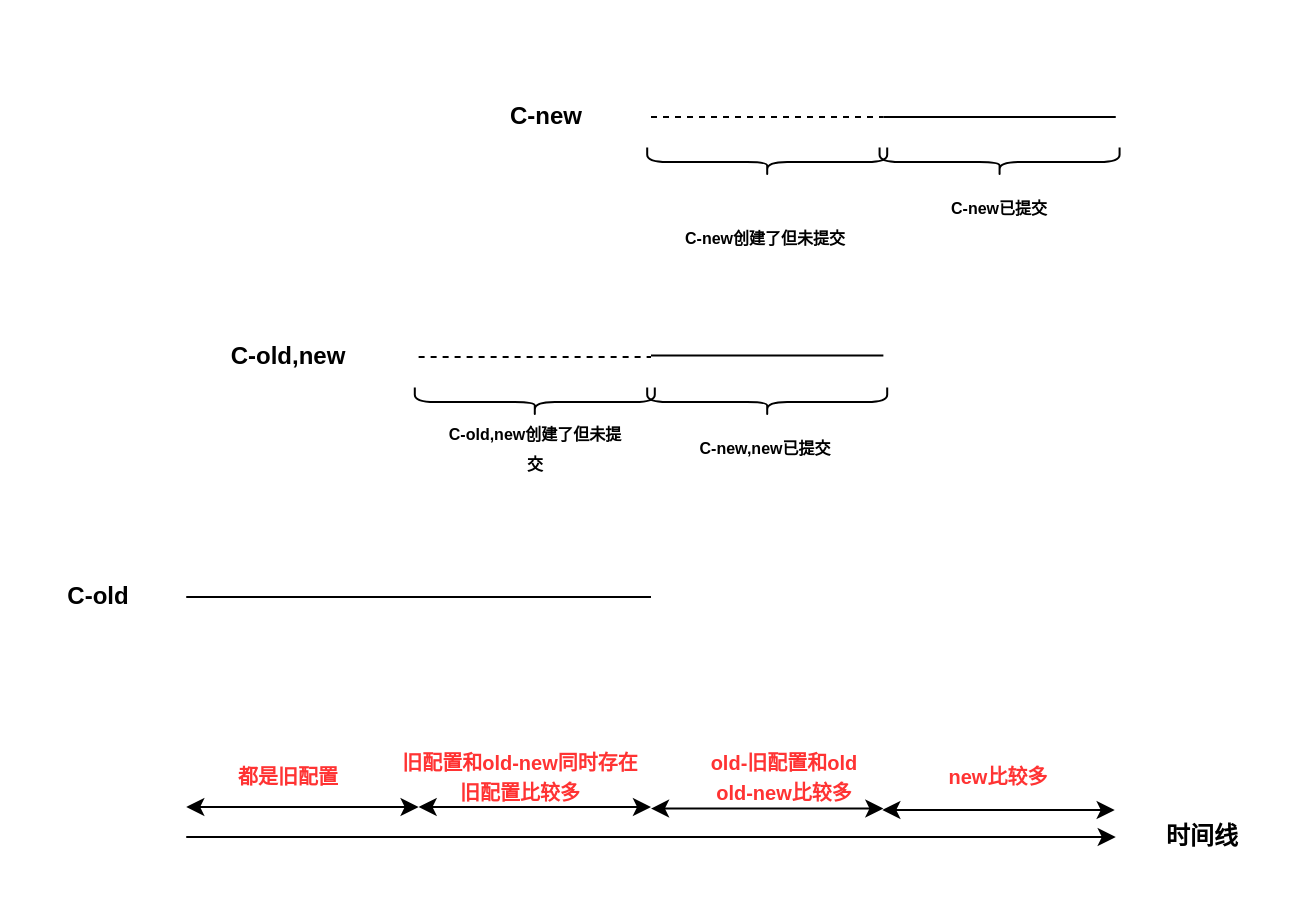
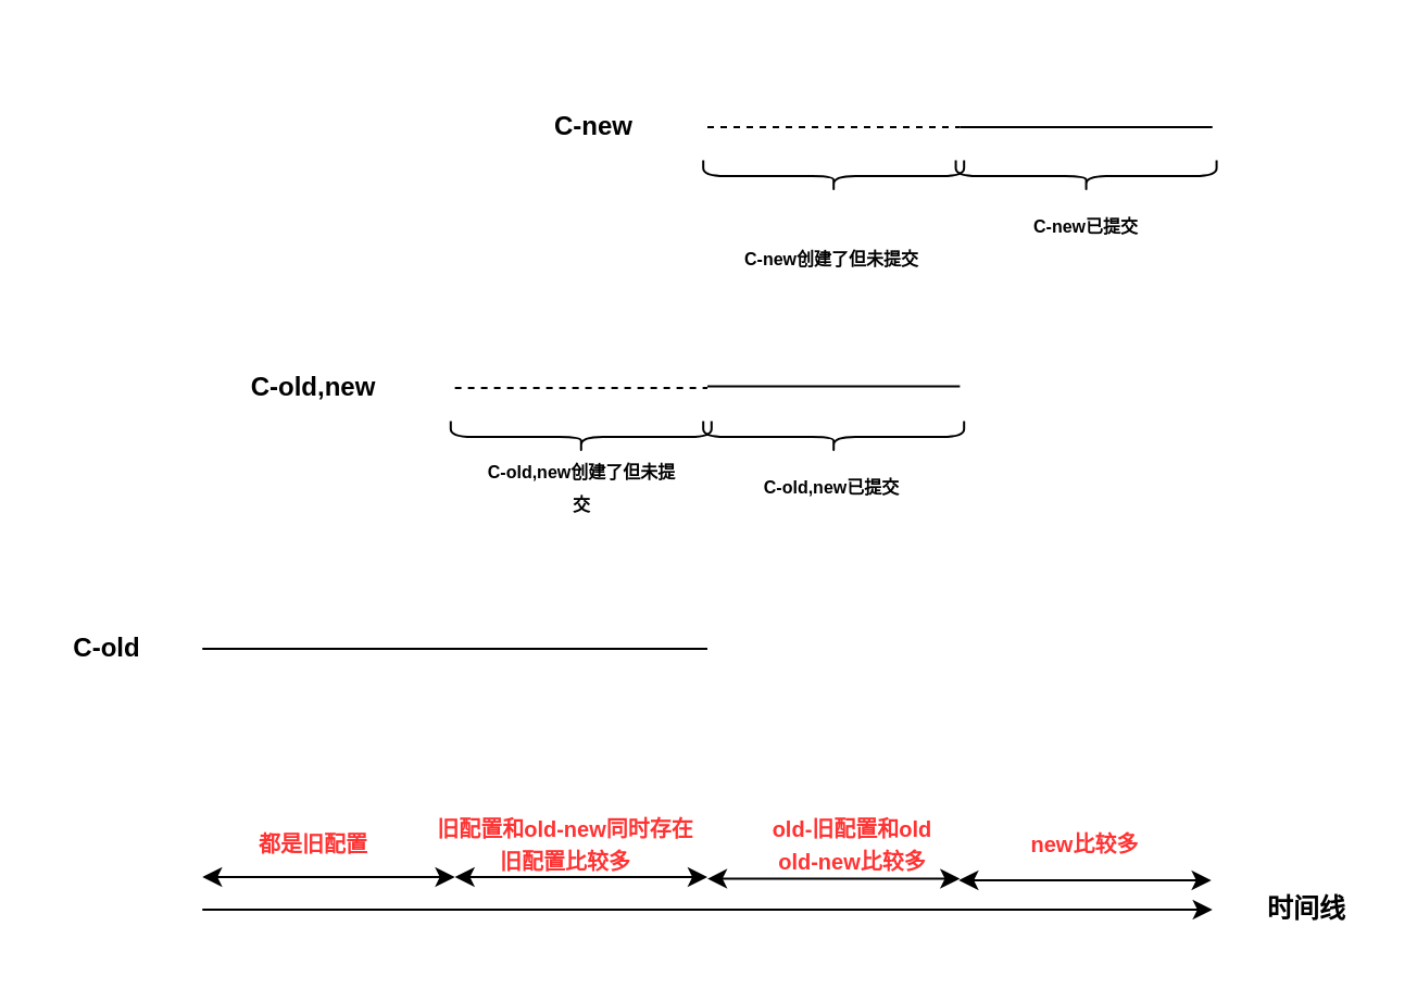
  <mxCell id="0" />
  <mxCell id="1" parent="0" />
  <mxCell id="2" value="" style="endArrow=none;html=1;" parent="1" edge="1"><mxGeometry x="70" y="110" width="50" height="50" as="geometry"><mxPoint x="92.619" y="298" as="sourcePoint" /><mxPoint x="325" y="298" as="targetPoint" /></mxGeometry></mxCell>
  <mxCell id="3" value="&lt;b&gt;C-old&lt;/b&gt;" style="text;html=1;strokeColor=none;fillColor=none;align=center;verticalAlign=middle;whiteSpace=wrap;rounded=0;" parent="1" vertex="1"><mxGeometry x="20" y="283" width="58.095" height="30.0" as="geometry" /></mxCell>
  <mxCell id="4" value="" style="endArrow=none;html=1;dashed=1;" parent="1" edge="1"><mxGeometry x="70" y="110" width="50" height="50" as="geometry"><mxPoint x="208.81" y="178" as="sourcePoint" /><mxPoint x="325" y="178" as="targetPoint" /></mxGeometry></mxCell>
  <mxCell id="5" value="&lt;b&gt;C-old,new&lt;/b&gt;" style="text;html=1;strokeColor=none;fillColor=none;align=center;verticalAlign=middle;whiteSpace=wrap;rounded=0;" parent="1" vertex="1"><mxGeometry x="92.619" y="163" width="101.667" height="30.0" as="geometry" /></mxCell>
  <mxCell id="6" value="" style="endArrow=none;html=1;" parent="1" edge="1"><mxGeometry x="70" y="110" width="50" height="50" as="geometry"><mxPoint x="325" y="177.25" as="sourcePoint" /><mxPoint x="441.19" y="177.25" as="targetPoint" /></mxGeometry></mxCell>
  <mxCell id="7" value="" style="shape=curlyBracket;whiteSpace=wrap;html=1;rounded=1;flipH=1;rotation=90;" parent="1" vertex="1"><mxGeometry x="259.643" y="140.5" width="14.524" height="120.0" as="geometry" /></mxCell>
  <mxCell id="8" value="&lt;b&gt;&lt;font style=&quot;font-size: 8px&quot;&gt;C-old,new创建了但未提交&lt;/font&gt;&lt;/b&gt;" style="text;html=1;strokeColor=none;fillColor=none;align=center;verticalAlign=middle;whiteSpace=wrap;rounded=0;" parent="1" vertex="1"><mxGeometry x="221.518" y="208" width="90.774" height="30.0" as="geometry" /></mxCell>
  <mxCell id="9" value="" style="shape=curlyBracket;whiteSpace=wrap;html=1;rounded=1;flipH=1;rotation=90;" parent="1" vertex="1"><mxGeometry x="375.833" y="140.5" width="14.524" height="120.0" as="geometry" /></mxCell>
- <mxCell id="10" value="&lt;b&gt;&lt;font style=&quot;font-size: 8px&quot;&gt;C-new,new已提交&lt;/font&gt;&lt;/b&gt;" style="text;html=1;strokeColor=none;fillColor=none;align=center;verticalAlign=middle;whiteSpace=wrap;rounded=0;" parent="1" vertex="1"><mxGeometry x="331.361" y="208" width="103.482" height="30.0" as="geometry" /></mxCell>
+ <mxCell id="10" value="&lt;b&gt;&lt;font style=&quot;font-size: 8px&quot;&gt;C-old,new已提交&lt;/font&gt;&lt;/b&gt;" style="text;html=1;strokeColor=none;fillColor=none;align=center;verticalAlign=middle;whiteSpace=wrap;rounded=0;" parent="1" vertex="1"><mxGeometry x="331.361" y="208" width="103.482" height="30.0" as="geometry" /></mxCell>
  <mxCell id="11" value="" style="endArrow=none;html=1;dashed=1;" parent="1" edge="1"><mxGeometry x="70" y="110" width="50" height="50" as="geometry"><mxPoint x="325" y="58" as="sourcePoint" /><mxPoint x="441.19" y="58" as="targetPoint" /></mxGeometry></mxCell>
  <mxCell id="12" value="" style="endArrow=none;html=1;" parent="1" edge="1"><mxGeometry x="70" y="110" width="50" height="50" as="geometry"><mxPoint x="441.19" y="58" as="sourcePoint" /><mxPoint x="557.381" y="58" as="targetPoint" /></mxGeometry></mxCell>
  <mxCell id="13" value="&lt;b&gt;C-new&lt;/b&gt;" style="text;html=1;strokeColor=none;fillColor=none;align=center;verticalAlign=middle;whiteSpace=wrap;rounded=0;" parent="1" vertex="1"><mxGeometry x="221.518" y="43" width="101.667" height="30.0" as="geometry" /></mxCell>
  <mxCell id="14" value="" style="shape=curlyBracket;whiteSpace=wrap;html=1;rounded=1;flipH=1;rotation=90;" parent="1" vertex="1"><mxGeometry x="375.833" y="20.5" width="14.524" height="120.0" as="geometry" /></mxCell>
  <mxCell id="15" value="" style="shape=curlyBracket;whiteSpace=wrap;html=1;rounded=1;flipH=1;rotation=90;" parent="1" vertex="1"><mxGeometry x="492.024" y="20.5" width="14.524" height="120.0" as="geometry" /></mxCell>
  <mxCell id="16" value="&lt;span style=&quot;font-size: 8px&quot;&gt;&lt;b&gt;C-new创建了但未提交&lt;/b&gt;&lt;/span&gt;" style="text;html=1;strokeColor=none;fillColor=none;align=center;verticalAlign=middle;whiteSpace=wrap;rounded=0;" parent="1" vertex="1"><mxGeometry x="331.361" y="103" width="103.482" height="30.0" as="geometry" /></mxCell>
  <mxCell id="17" value="&lt;span style=&quot;font-size: 8px&quot;&gt;&lt;b&gt;C-new已提交&lt;/b&gt;&lt;/span&gt;" style="text;html=1;strokeColor=none;fillColor=none;align=center;verticalAlign=middle;whiteSpace=wrap;rounded=0;" parent="1" vertex="1"><mxGeometry x="447.552" y="88" width="103.482" height="30.0" as="geometry" /></mxCell>
  <mxCell id="18" value="" style="endArrow=classic;html=1;startArrow=none;startFill=0;endFill=1;" parent="1" edge="1"><mxGeometry x="70" y="110" width="50" height="50" as="geometry"><mxPoint x="92.619" y="418" as="sourcePoint" /><mxPoint x="557.381" y="418" as="targetPoint" /></mxGeometry></mxCell>
  <mxCell id="19" value="&lt;b&gt;时间线&lt;/b&gt;" style="text;html=1;strokeColor=none;fillColor=none;align=center;verticalAlign=middle;whiteSpace=wrap;rounded=0;" parent="1" vertex="1"><mxGeometry x="571.905" y="403" width="58.095" height="30.0" as="geometry" /></mxCell>
  <mxCell id="20" value="" style="endArrow=classic;startArrow=classic;html=1;" parent="1" edge="1"><mxGeometry x="70" y="110" width="50" height="50" as="geometry"><mxPoint x="92.619" y="403" as="sourcePoint" /><mxPoint x="208.81" y="403" as="targetPoint" /></mxGeometry></mxCell>
  <mxCell id="21" value="&lt;b&gt;&lt;font style=&quot;font-size: 10px&quot; color=&quot;#ff3333&quot;&gt;都是旧配置&lt;/font&gt;&lt;/b&gt;" style="text;html=1;strokeColor=none;fillColor=none;align=center;verticalAlign=middle;whiteSpace=wrap;rounded=0;" parent="1" vertex="1"><mxGeometry x="63.571" y="373" width="159.762" height="30.0" as="geometry" /></mxCell>
  <mxCell id="22" value="" style="endArrow=classic;startArrow=classic;html=1;" parent="1" edge="1"><mxGeometry x="70" y="110" width="50" height="50" as="geometry"><mxPoint x="208.81" y="403" as="sourcePoint" /><mxPoint x="325" y="403" as="targetPoint" /></mxGeometry></mxCell>
  <mxCell id="23" value="&lt;font color=&quot;#ff3333&quot;&gt;&lt;span style=&quot;font-size: 10px&quot;&gt;&lt;b&gt;旧配置和old-new同时存在&lt;br&gt;旧配置比较多&lt;br&gt;&lt;/b&gt;&lt;/span&gt;&lt;/font&gt;" style="text;html=1;strokeColor=none;fillColor=none;align=center;verticalAlign=middle;whiteSpace=wrap;rounded=0;" parent="1" vertex="1"><mxGeometry x="180.004" y="373" width="159.762" height="30.0" as="geometry" /></mxCell>
  <mxCell id="24" value="" style="endArrow=classic;startArrow=classic;html=1;" parent="1" edge="1"><mxGeometry x="70" y="110" width="50" height="50" as="geometry"><mxPoint x="325" y="403.78" as="sourcePoint" /><mxPoint x="441.19" y="403.78" as="targetPoint" /></mxGeometry></mxCell>
  <mxCell id="25" value="&lt;font color=&quot;#ff3333&quot;&gt;&lt;span style=&quot;font-size: 10px&quot;&gt;&lt;b&gt;old-旧配置和old&lt;br&gt;old-new比较多&lt;br&gt;&lt;/b&gt;&lt;/span&gt;&lt;/font&gt;" style="text;html=1;strokeColor=none;fillColor=none;align=center;verticalAlign=middle;whiteSpace=wrap;rounded=0;" parent="1" vertex="1"><mxGeometry x="312.289" y="373" width="159.762" height="30.0" as="geometry" /></mxCell>
  <mxCell id="26" value="" style="endArrow=classic;startArrow=classic;html=1;" parent="1" edge="1"><mxGeometry x="70" y="110" width="50" height="50" as="geometry"><mxPoint x="440.653" y="404.5" as="sourcePoint" /><mxPoint x="556.844" y="404.5" as="targetPoint" /></mxGeometry></mxCell>
  <mxCell id="27" value="&lt;b&gt;&lt;font style=&quot;font-size: 10px&quot; color=&quot;#ff3333&quot;&gt;new比较多&lt;/font&gt;&lt;/b&gt;" style="text;html=1;strokeColor=none;fillColor=none;align=center;verticalAlign=middle;whiteSpace=wrap;rounded=0;" parent="1" vertex="1"><mxGeometry x="419.409" y="373" width="159.762" height="30.0" as="geometry" /></mxCell>
